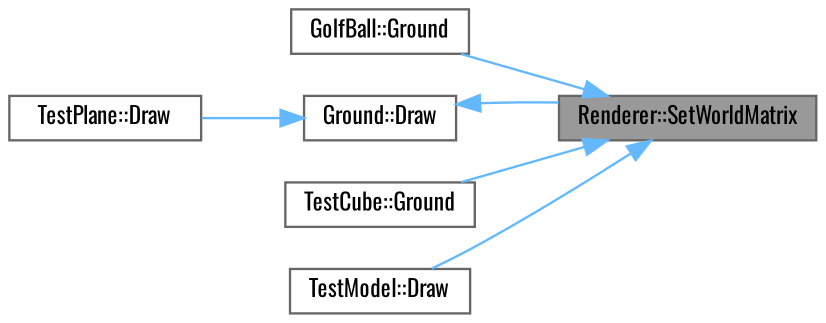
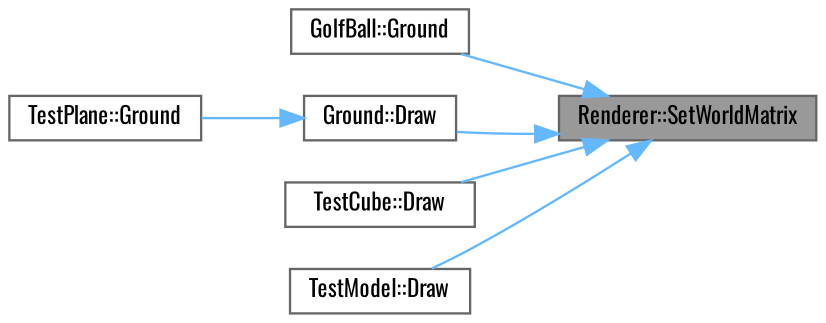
  digraph {
    fontname=Oswald
    rankdir=RL
    node [color=grey40 fillcolor=white fontname=Oswald fontsize=10 shape=box style=filled]
    edge [color=steelblue1 dir=back fontname=Oswald fontsize=10 labelfontname=Helvetica labelfontsize=10 style=solid]
    n1 [color=gray40 fillcolor=grey60 fontcolor=black height=0.2 label="Renderer::SetWorldMatrix" width=0.4]
    n2 [height=0.2 label="GolfBall::Ground" width=0.4]
    n3 [height=0.2 label="Ground::Draw" width=0.4]
-   n4 [height=0.2 label="TestCube::Ground" width=0.4]
+   n4 [height=0.2 label="TestCube::Draw" width=0.4]
    n5 [height=0.2 label="TestModel::Draw" width=0.4]
-   n6 [height=0.2 label="TestPlane::Draw" width=0.4]
+   n6 [height=0.2 label="TestPlane::Ground" width=0.4]
    n1 -> n2
-   n3 -> n1
+   n1 -> n3
    n1 -> n4
    n1 -> n5
    n3 -> n6
  }
